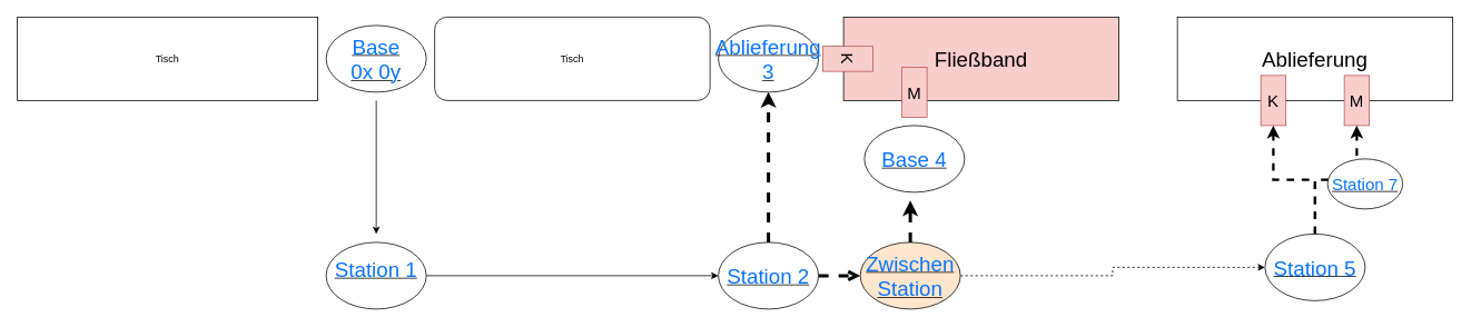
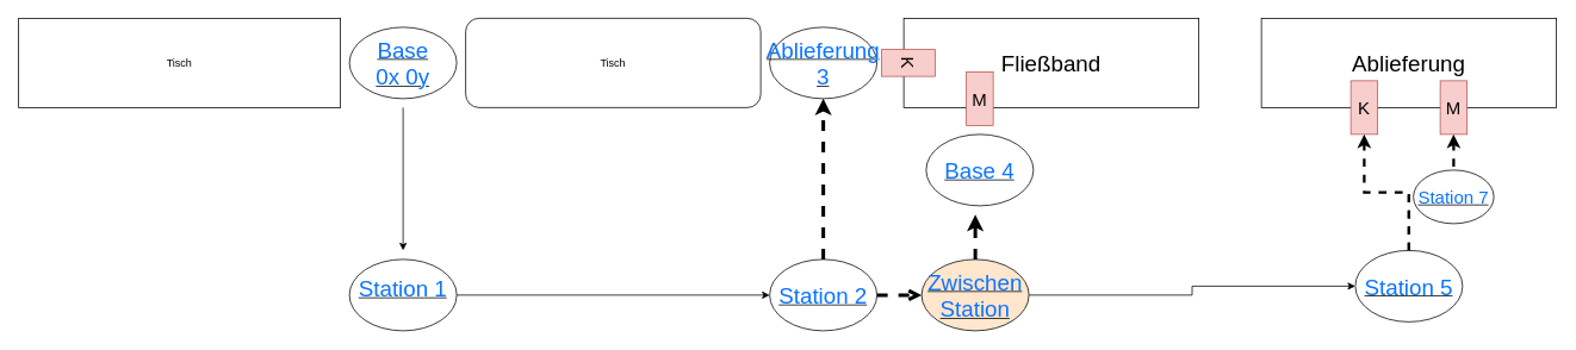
  <mxCell id="0" />
  <mxCell id="1" parent="0" />
  <mxCell id="2" style="edgeStyle=orthogonalEdgeStyle;rounded=0;orthogonalLoop=1;jettySize=auto;html=1;" parent="1" edge="1"><mxGeometry relative="1" as="geometry"><mxPoint x="450" y="280" as="targetPoint" /><mxPoint x="450" y="120" as="sourcePoint" /></mxGeometry></mxCell>
  <mxCell id="3" value="Tisch" style="rounded=0;whiteSpace=wrap;html=1;" parent="1" vertex="1"><mxGeometry x="20" y="20" width="360" height="100" as="geometry" /></mxCell>
  <mxCell id="4" value="Tisch" style="rounded=1;whiteSpace=wrap;html=1;" parent="1" vertex="1"><mxGeometry x="520" y="20" width="330" height="100" as="geometry" /></mxCell>
  <mxCell id="5" style="edgeStyle=orthogonalEdgeStyle;rounded=0;orthogonalLoop=1;jettySize=auto;html=1;entryX=0;entryY=0.5;entryDx=0;entryDy=0;" parent="1" source="6" target="9" edge="1"><mxGeometry relative="1" as="geometry" /></mxCell>
  <mxCell id="6" value="&lt;u&gt;&lt;font color=&quot;#0a74ff&quot; style=&quot;font-size: 25px;&quot;&gt;Station 1&lt;/font&gt;&lt;/u&gt;&lt;div&gt;&lt;br&gt;&lt;/div&gt;" style="ellipse;whiteSpace=wrap;html=1;" parent="1" vertex="1"><mxGeometry x="390" y="290" width="120" height="80" as="geometry" /></mxCell>
  <mxCell id="7" style="edgeStyle=orthogonalEdgeStyle;rounded=0;orthogonalLoop=1;jettySize=auto;html=1;entryX=0.5;entryY=1;entryDx=0;entryDy=0;dashed=1;strokeWidth=4;" parent="1" source="9" target="13" edge="1"><mxGeometry relative="1" as="geometry" /></mxCell>
  <mxCell id="8" style="edgeStyle=orthogonalEdgeStyle;rounded=0;orthogonalLoop=1;jettySize=auto;html=1;strokeWidth=4;dashed=1;endArrow=open;" parent="1" source="9" target="16" edge="1"><mxGeometry relative="1" as="geometry" /></mxCell>
  <mxCell id="9" value="&lt;u&gt;&lt;font color=&quot;#0a74ff&quot; style=&quot;font-size: 25px;&quot;&gt;Station 2&lt;/font&gt;&lt;/u&gt;" style="ellipse;whiteSpace=wrap;html=1;" parent="1" vertex="1"><mxGeometry x="860" y="290" width="120" height="80" as="geometry" /></mxCell>
- <mxCell id="10" value="&lt;font style=&quot;font-size: 25px;&quot;&gt;Fließband&lt;/font&gt;" style="rounded=0;whiteSpace=wrap;html=1;fillColor=#f8cecc;" parent="1" vertex="1"><mxGeometry x="1010" y="20" width="330" height="100" as="geometry" /></mxCell>
+ <mxCell id="10" value="&lt;font style=&quot;font-size: 25px;&quot;&gt;Fließband&lt;/font&gt;" style="rounded=0;whiteSpace=wrap;html=1;" parent="1" vertex="1"><mxGeometry x="1010" y="20" width="330" height="100" as="geometry" /></mxCell>
  <mxCell id="11" value="&lt;font style=&quot;font-size: 20px;&quot;&gt;M&lt;/font&gt;" style="rounded=0;whiteSpace=wrap;html=1;fillColor=#f8cecc;strokeColor=#b85450;" parent="1" vertex="1"><mxGeometry x="1080" y="80" width="30" height="60" as="geometry" /></mxCell>
  <mxCell id="12" value="&lt;font style=&quot;font-size: 20px;&quot;&gt;K&lt;/font&gt;" style="rounded=0;whiteSpace=wrap;html=1;fillColor=#f8cecc;strokeColor=#b85450;rotation=90;" parent="1" vertex="1"><mxGeometry x="1000" y="40" width="30" height="60" as="geometry" /></mxCell>
  <mxCell id="13" value="&lt;u&gt;&lt;font color=&quot;#0a74ff&quot; style=&quot;font-size: 25px;&quot;&gt;Ablieferung 3&lt;/font&gt;&lt;/u&gt;" style="ellipse;whiteSpace=wrap;html=1;" parent="1" vertex="1"><mxGeometry x="860" y="30" width="120" height="80" as="geometry" /></mxCell>
  <mxCell id="14" style="edgeStyle=orthogonalEdgeStyle;rounded=0;orthogonalLoop=1;jettySize=auto;html=1;strokeWidth=4;dashed=1;" parent="1" source="16" edge="1"><mxGeometry relative="1" as="geometry"><mxPoint x="1090" y="240" as="targetPoint" /></mxGeometry></mxCell>
- <mxCell id="15" style="edgeStyle=orthogonalEdgeStyle;rounded=0;orthogonalLoop=1;jettySize=auto;html=1;entryX=0;entryY=0.5;entryDx=0;entryDy=0;dashed=1;" parent="1" source="16" target="20" edge="1"><mxGeometry relative="1" as="geometry" /></mxCell>
+ <mxCell id="15" style="edgeStyle=orthogonalEdgeStyle;rounded=0;orthogonalLoop=1;jettySize=auto;html=1;entryX=0;entryY=0.5;entryDx=0;entryDy=0;" parent="1" source="16" target="20" edge="1"><mxGeometry relative="1" as="geometry" /></mxCell>
  <mxCell id="16" value="&lt;u&gt;&lt;font color=&quot;#0a74ff&quot; style=&quot;font-size: 25px;&quot;&gt;Zwischen Station&lt;/font&gt;&lt;/u&gt;" style="ellipse;whiteSpace=wrap;html=1;fillColor=#ffe6cc;" parent="1" vertex="1"><mxGeometry x="1030" y="290" width="120" height="80" as="geometry" /></mxCell>
  <mxCell id="17" value="&lt;u&gt;&lt;font color=&quot;#0a74ff&quot; style=&quot;font-size: 25px;&quot;&gt;Base 4&lt;/font&gt;&lt;/u&gt;" style="ellipse;whiteSpace=wrap;html=1;" parent="1" vertex="1"><mxGeometry x="1035" y="150" width="120" height="80" as="geometry" /></mxCell>
  <mxCell id="18" style="edgeStyle=orthogonalEdgeStyle;rounded=0;orthogonalLoop=1;jettySize=auto;html=1;entryX=0.5;entryY=1;entryDx=0;entryDy=0;strokeWidth=3;dashed=1;" parent="1" source="20" target="23" edge="1"><mxGeometry relative="1" as="geometry" /></mxCell>
  <mxCell id="19" style="edgeStyle=orthogonalEdgeStyle;rounded=0;orthogonalLoop=1;jettySize=auto;html=1;entryX=0.5;entryY=1;entryDx=0;entryDy=0;dashed=1;strokeWidth=3;" parent="1" source="20" target="22" edge="1"><mxGeometry relative="1" as="geometry" /></mxCell>
  <mxCell id="20" value="&lt;u&gt;&lt;font color=&quot;#0a74ff&quot; style=&quot;font-size: 25px;&quot;&gt;Station 5&lt;/font&gt;&lt;/u&gt;" style="ellipse;whiteSpace=wrap;html=1;" parent="1" vertex="1"><mxGeometry x="1515" y="280" width="120" height="80" as="geometry" /></mxCell>
  <mxCell id="21" value="&lt;font style=&quot;font-size: 25px;&quot;&gt;Ablieferung&lt;/font&gt;" style="rounded=0;whiteSpace=wrap;html=1;" parent="1" vertex="1"><mxGeometry x="1410" y="20" width="330" height="100" as="geometry" /></mxCell>
  <mxCell id="22" value="&lt;font style=&quot;font-size: 20px;&quot;&gt;M&lt;/font&gt;" style="rounded=0;whiteSpace=wrap;html=1;fillColor=#f8cecc;strokeColor=#b85450;" parent="1" vertex="1"><mxGeometry x="1610" y="90" width="30" height="60" as="geometry" /></mxCell>
  <mxCell id="23" value="&lt;font style=&quot;font-size: 20px;&quot;&gt;K&lt;/font&gt;" style="rounded=0;whiteSpace=wrap;html=1;fillColor=#f8cecc;strokeColor=#b85450;" parent="1" vertex="1"><mxGeometry x="1510" y="90" width="30" height="60" as="geometry" /></mxCell>
  <mxCell id="24" value="&lt;u&gt;&lt;font color=&quot;#0a74ff&quot; style=&quot;font-size: 25px;&quot;&gt;Base&lt;/font&gt;&lt;/u&gt;&lt;div&gt;&lt;u&gt;&lt;font color=&quot;#0a74ff&quot; style=&quot;font-size: 25px;&quot;&gt;0x 0y&lt;/font&gt;&lt;/u&gt;&lt;/div&gt;" style="ellipse;whiteSpace=wrap;html=1;" parent="1" vertex="1"><mxGeometry x="390" y="30" width="120" height="80" as="geometry" /></mxCell>
- <mxCell id="25" value="&lt;u&gt;&lt;font color=&quot;#0a74ff&quot; style=&quot;font-size: 20px;&quot;&gt;Station 7&lt;/font&gt;&lt;/u&gt;" style="ellipse;whiteSpace=wrap;html=1;" parent="1" vertex="1"><mxGeometry x="1590" y="190" width="90" height="60" as="geometry" /></mxCell>
+ <mxCell id="25" value="&lt;u&gt;&lt;font color=&quot;#0a74ff&quot; style=&quot;font-size: 20px;&quot;&gt;Station 7&lt;/font&gt;&lt;/u&gt;" style="ellipse;whiteSpace=wrap;html=1;" parent="1" vertex="1"><mxGeometry x="1580" y="190" width="90" height="60" as="geometry" /></mxCell>
